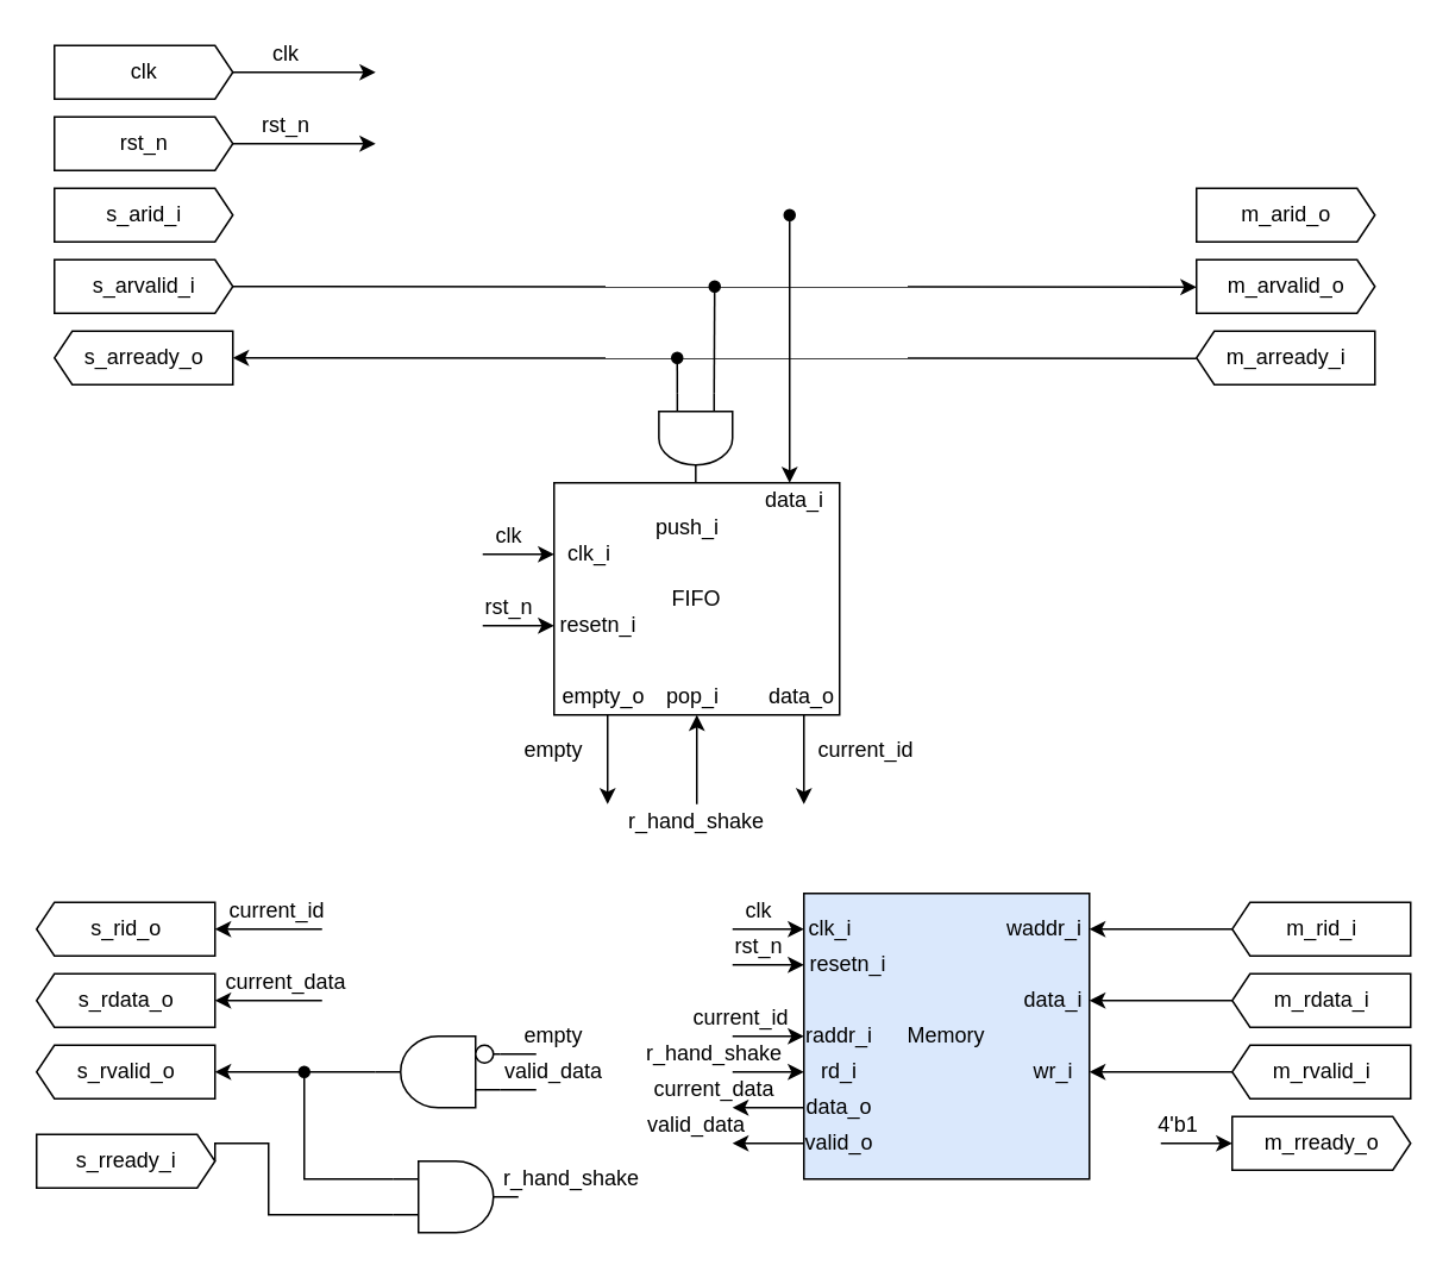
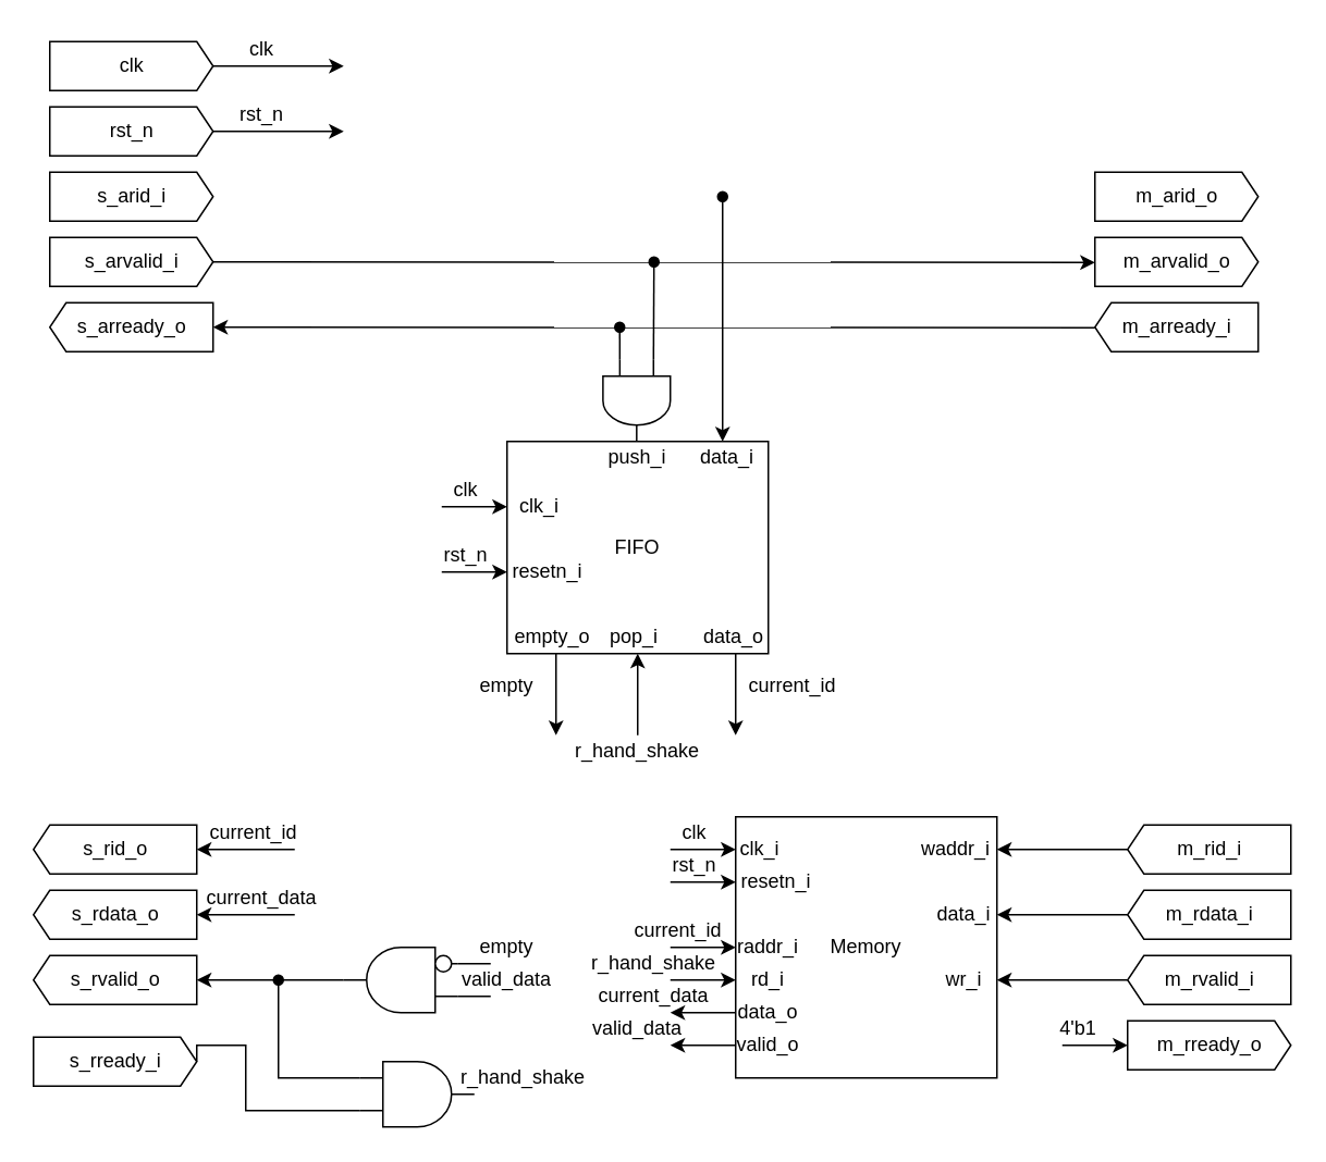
  <mxCell id="0" />
  <mxCell id="1" parent="0" />
  <mxCell id="2" value="FIFO" style="rounded=0;whiteSpace=wrap;html=1;" parent="1" vertex="1"><mxGeometry x="310" y="270" width="160" height="130" as="geometry" /></mxCell>
  <mxCell id="3" value="data_i" style="text;html=1;strokeColor=none;fillColor=none;align=center;verticalAlign=middle;whiteSpace=wrap;rounded=0;" parent="1" vertex="1"><mxGeometry x="420" y="270" width="50" height="20" as="geometry" /></mxCell>
- <mxCell id="4" value="push_i" style="text;html=1;strokeColor=none;fillColor=none;align=center;verticalAlign=middle;whiteSpace=wrap;rounded=0;" parent="1" vertex="1"><mxGeometry x="360" y="285" width="50" height="20" as="geometry" /></mxCell>
+ <mxCell id="4" value="push_i" style="text;html=1;strokeColor=none;fillColor=none;align=center;verticalAlign=middle;whiteSpace=wrap;rounded=0;" parent="1" vertex="1"><mxGeometry x="365" y="270" width="50" height="20" as="geometry" /></mxCell>
  <mxCell id="5" value="data_o" style="text;html=1;strokeColor=none;fillColor=none;align=center;verticalAlign=middle;whiteSpace=wrap;rounded=0;" parent="1" vertex="1"><mxGeometry x="430" y="380" width="37.5" height="20" as="geometry" /></mxCell>
  <mxCell id="6" value="empty_o" style="text;html=1;strokeColor=none;fillColor=none;align=center;verticalAlign=middle;whiteSpace=wrap;rounded=0;" parent="1" vertex="1"><mxGeometry x="312.5" y="380" width="50" height="20" as="geometry" /></mxCell>
  <mxCell id="7" value="pop_i" style="text;html=1;strokeColor=none;fillColor=none;align=center;verticalAlign=middle;whiteSpace=wrap;rounded=0;" parent="1" vertex="1"><mxGeometry x="362.5" y="380" width="50" height="20" as="geometry" /></mxCell>
  <mxCell id="8" value="m_rid_i" style="html=1;shadow=0;dashed=0;align=center;verticalAlign=middle;shape=mxgraph.arrows2.arrow;dy=0;dx=10;notch=0;direction=west;" parent="1" vertex="1"><mxGeometry x="690" y="505" width="100" height="30" as="geometry" /></mxCell>
  <mxCell id="9" value="m_rdata_i" style="html=1;shadow=0;dashed=0;align=center;verticalAlign=middle;shape=mxgraph.arrows2.arrow;dy=0;dx=10;notch=0;direction=west;" parent="1" vertex="1"><mxGeometry x="690" y="545" width="100" height="30" as="geometry" /></mxCell>
  <mxCell id="10" value="m_rvalid_i" style="html=1;shadow=0;dashed=0;align=center;verticalAlign=middle;shape=mxgraph.arrows2.arrow;dy=0;dx=10;notch=0;direction=west;" parent="1" vertex="1"><mxGeometry x="690" y="585" width="100" height="30" as="geometry" /></mxCell>
  <mxCell id="11" value="m_rready_o" style="html=1;shadow=0;dashed=0;align=center;verticalAlign=middle;shape=mxgraph.arrows2.arrow;dy=0;dx=10;notch=0;" parent="1" vertex="1"><mxGeometry x="690" y="625" width="100" height="30" as="geometry" /></mxCell>
  <mxCell id="12" value="clk_i" style="text;html=1;strokeColor=none;fillColor=none;align=center;verticalAlign=middle;whiteSpace=wrap;rounded=0;" parent="1" vertex="1"><mxGeometry x="310" y="300" width="40" height="20" as="geometry" /></mxCell>
  <mxCell id="13" value="resetn_i" style="text;html=1;strokeColor=none;fillColor=none;align=center;verticalAlign=middle;whiteSpace=wrap;rounded=0;" parent="1" vertex="1"><mxGeometry x="310" y="340" width="50" height="20" as="geometry" /></mxCell>
  <mxCell id="14" value="" style="endArrow=classic;html=1;endFill=1;" parent="1" edge="1"><mxGeometry width="50" height="50" relative="1" as="geometry"><mxPoint x="130" y="40" as="sourcePoint" /><mxPoint x="210" y="40" as="targetPoint" /></mxGeometry></mxCell>
  <mxCell id="15" value="" style="endArrow=classic;html=1;endFill=1;" parent="1" edge="1"><mxGeometry width="50" height="50" relative="1" as="geometry"><mxPoint x="130" y="80" as="sourcePoint" /><mxPoint x="210" y="80" as="targetPoint" /></mxGeometry></mxCell>
  <mxCell id="16" value="" style="endArrow=classic;html=1;entryX=0;entryY=0.5;entryDx=0;entryDy=0;entryPerimeter=0;endFill=1;" parent="1" edge="1"><mxGeometry width="50" height="50" relative="1" as="geometry"><mxPoint x="130" y="160" as="sourcePoint" /><mxPoint x="670" y="160.34" as="targetPoint" /></mxGeometry></mxCell>
  <mxCell id="17" value="" style="endArrow=none;html=1;entryX=0;entryY=0.5;entryDx=0;entryDy=0;entryPerimeter=0;startArrow=classic;startFill=1;" parent="1" edge="1"><mxGeometry width="50" height="50" relative="1" as="geometry"><mxPoint x="130" y="200" as="sourcePoint" /><mxPoint x="670" y="200.34" as="targetPoint" /></mxGeometry></mxCell>
  <mxCell id="18" value="" style="verticalLabelPosition=bottom;shadow=0;dashed=0;align=center;html=1;verticalAlign=top;shape=mxgraph.electrical.logic_gates.logic_gate;operation=and;direction=south;" parent="1" vertex="1"><mxGeometry x="368.75" y="220" width="41.25" height="50" as="geometry" /></mxCell>
  <mxCell id="19" value="" style="endArrow=oval;html=1;exitX=0;exitY=0.75;exitDx=0;exitDy=0;exitPerimeter=0;endFill=1;" parent="1" source="18" edge="1"><mxGeometry width="50" height="50" relative="1" as="geometry"><mxPoint x="300" y="320" as="sourcePoint" /><mxPoint x="379" y="200" as="targetPoint" /></mxGeometry></mxCell>
  <mxCell id="20" value="" style="endArrow=oval;html=1;exitX=0;exitY=0.25;exitDx=0;exitDy=0;exitPerimeter=0;endFill=1;" parent="1" source="18" edge="1"><mxGeometry width="50" height="50" relative="1" as="geometry"><mxPoint x="420" y="260" as="sourcePoint" /><mxPoint x="400" y="160" as="targetPoint" /></mxGeometry></mxCell>
  <mxCell id="21" value="" style="endArrow=oval;html=1;endFill=1;startArrow=classic;startFill=1;" parent="1" edge="1"><mxGeometry width="50" height="50" relative="1" as="geometry"><mxPoint x="442" y="270" as="sourcePoint" /><mxPoint x="442" y="120" as="targetPoint" /></mxGeometry></mxCell>
  <mxCell id="22" value="clk" style="text;html=1;strokeColor=none;fillColor=none;align=center;verticalAlign=middle;whiteSpace=wrap;rounded=0;" parent="1" vertex="1"><mxGeometry x="140" y="20" width="40" height="20" as="geometry" /></mxCell>
  <mxCell id="23" value="rst_n" style="text;html=1;strokeColor=none;fillColor=none;align=center;verticalAlign=middle;whiteSpace=wrap;rounded=0;" parent="1" vertex="1"><mxGeometry x="140" y="60" width="40" height="20" as="geometry" /></mxCell>
- <mxCell id="24" value="Memory" style="rounded=0;whiteSpace=wrap;html=1;fillColor=#dae8fc;" parent="1" vertex="1"><mxGeometry x="450" y="500" width="160" height="160" as="geometry" /></mxCell>
+ <mxCell id="24" value="Memory" style="rounded=0;whiteSpace=wrap;html=1;" parent="1" vertex="1"><mxGeometry x="450" y="500" width="160" height="160" as="geometry" /></mxCell>
  <mxCell id="25" value="empty" style="text;html=1;strokeColor=none;fillColor=none;align=center;verticalAlign=middle;whiteSpace=wrap;rounded=0;" parent="1" vertex="1"><mxGeometry x="290" y="410" width="40" height="20" as="geometry" /></mxCell>
  <mxCell id="26" value="waddr_i" style="text;html=1;strokeColor=none;fillColor=none;align=center;verticalAlign=middle;whiteSpace=wrap;rounded=0;dashed=1;" parent="1" vertex="1"><mxGeometry x="560" y="510" width="50" height="20" as="geometry" /></mxCell>
  <mxCell id="27" value="rd_i" style="text;html=1;strokeColor=none;fillColor=none;align=center;verticalAlign=middle;whiteSpace=wrap;rounded=0;dashed=1;" parent="1" vertex="1"><mxGeometry x="450" y="590" width="40" height="20" as="geometry" /></mxCell>
  <mxCell id="28" value="wr_i" style="text;html=1;strokeColor=none;fillColor=none;align=center;verticalAlign=middle;whiteSpace=wrap;rounded=0;dashed=1;" parent="1" vertex="1"><mxGeometry x="570" y="590" width="40" height="20" as="geometry" /></mxCell>
  <mxCell id="29" value="data_i" style="text;html=1;strokeColor=none;fillColor=none;align=center;verticalAlign=middle;whiteSpace=wrap;rounded=0;dashed=1;" parent="1" vertex="1"><mxGeometry x="570" y="550" width="40" height="20" as="geometry" /></mxCell>
  <mxCell id="30" value="clk_i" style="text;html=1;strokeColor=none;fillColor=none;align=center;verticalAlign=middle;whiteSpace=wrap;rounded=0;dashed=1;" parent="1" vertex="1"><mxGeometry x="450" y="510" width="30" height="20" as="geometry" /></mxCell>
  <mxCell id="31" value="data_o" style="text;html=1;strokeColor=none;fillColor=none;align=center;verticalAlign=middle;whiteSpace=wrap;rounded=0;dashed=1;" parent="1" vertex="1"><mxGeometry x="450" y="610" width="40" height="20" as="geometry" /></mxCell>
  <mxCell id="32" value="resetn_i" style="text;html=1;strokeColor=none;fillColor=none;align=center;verticalAlign=middle;whiteSpace=wrap;rounded=0;dashed=1;" parent="1" vertex="1"><mxGeometry x="450" y="530" width="50" height="20" as="geometry" /></mxCell>
  <mxCell id="33" value="valid_o" style="text;html=1;strokeColor=none;fillColor=none;align=center;verticalAlign=middle;whiteSpace=wrap;rounded=0;dashed=1;" parent="1" vertex="1"><mxGeometry x="450" y="630" width="40" height="20" as="geometry" /></mxCell>
  <mxCell id="34" value="raddr_i" style="text;html=1;strokeColor=none;fillColor=none;align=center;verticalAlign=middle;whiteSpace=wrap;rounded=0;dashed=1;" parent="1" vertex="1"><mxGeometry x="450" y="570" width="40" height="20" as="geometry" /></mxCell>
  <mxCell id="35" value="" style="endArrow=classic;html=1;" parent="1" edge="1"><mxGeometry width="50" height="50" relative="1" as="geometry"><mxPoint x="650" y="640" as="sourcePoint" /><mxPoint x="690" y="640" as="targetPoint" /></mxGeometry></mxCell>
  <mxCell id="36" value="4'b1" style="text;html=1;strokeColor=none;fillColor=none;align=center;verticalAlign=middle;whiteSpace=wrap;rounded=0;" parent="1" vertex="1"><mxGeometry x="640" y="620" width="40" height="20" as="geometry" /></mxCell>
  <mxCell id="37" value="" style="endArrow=classic;html=1;" parent="1" edge="1"><mxGeometry width="50" height="50" relative="1" as="geometry"><mxPoint x="690" y="520" as="sourcePoint" /><mxPoint x="610" y="520" as="targetPoint" /></mxGeometry></mxCell>
  <mxCell id="38" value="" style="endArrow=classic;html=1;" parent="1" edge="1"><mxGeometry width="50" height="50" relative="1" as="geometry"><mxPoint x="690" y="560" as="sourcePoint" /><mxPoint x="610" y="560" as="targetPoint" /></mxGeometry></mxCell>
  <mxCell id="39" value="" style="endArrow=classic;html=1;" parent="1" edge="1"><mxGeometry width="50" height="50" relative="1" as="geometry"><mxPoint x="690" y="600" as="sourcePoint" /><mxPoint x="610" y="600" as="targetPoint" /></mxGeometry></mxCell>
  <mxCell id="40" value="" style="endArrow=classic;html=1;" parent="1" edge="1"><mxGeometry width="50" height="50" relative="1" as="geometry"><mxPoint x="340" y="400" as="sourcePoint" /><mxPoint x="340" y="450" as="targetPoint" /></mxGeometry></mxCell>
  <mxCell id="41" value="" style="endArrow=none;html=1;startArrow=classic;startFill=1;endFill=0;" parent="1" edge="1"><mxGeometry width="50" height="50" relative="1" as="geometry"><mxPoint x="390" y="400" as="sourcePoint" /><mxPoint x="390" y="450" as="targetPoint" /></mxGeometry></mxCell>
  <mxCell id="42" value="" style="endArrow=classic;html=1;" parent="1" edge="1"><mxGeometry width="50" height="50" relative="1" as="geometry"><mxPoint x="450" y="400" as="sourcePoint" /><mxPoint x="450" y="450" as="targetPoint" /></mxGeometry></mxCell>
  <mxCell id="43" value="current_id" style="text;html=1;strokeColor=none;fillColor=none;align=center;verticalAlign=middle;whiteSpace=wrap;rounded=0;" parent="1" vertex="1"><mxGeometry x="460" y="410" width="50" height="20" as="geometry" /></mxCell>
  <mxCell id="44" value="" style="endArrow=classic;html=1;" parent="1" edge="1"><mxGeometry width="50" height="50" relative="1" as="geometry"><mxPoint x="180" y="520" as="sourcePoint" /><mxPoint x="120" y="520" as="targetPoint" /></mxGeometry></mxCell>
  <mxCell id="45" value="s_rid_o" style="html=1;shadow=0;dashed=0;align=center;verticalAlign=middle;shape=mxgraph.arrows2.arrow;dy=0;dx=10;notch=0;direction=west;" parent="1" vertex="1"><mxGeometry x="20" y="505" width="100" height="30" as="geometry" /></mxCell>
  <mxCell id="46" value="s_rdata_o" style="html=1;shadow=0;dashed=0;align=center;verticalAlign=middle;shape=mxgraph.arrows2.arrow;dy=0;dx=10;notch=0;direction=west;" parent="1" vertex="1"><mxGeometry x="20" y="545" width="100" height="30" as="geometry" /></mxCell>
  <mxCell id="47" value="s_rvalid_o" style="html=1;shadow=0;dashed=0;align=center;verticalAlign=middle;shape=mxgraph.arrows2.arrow;dy=0;dx=10;notch=0;direction=west;" parent="1" vertex="1"><mxGeometry x="20" y="585" width="100" height="30" as="geometry" /></mxCell>
  <mxCell id="48" value="s_rready_i" style="html=1;shadow=0;dashed=0;align=center;verticalAlign=middle;shape=mxgraph.arrows2.arrow;dy=0;dx=10;notch=0;" parent="1" vertex="1"><mxGeometry x="20" y="635" width="100" height="30" as="geometry" /></mxCell>
  <mxCell id="49" value="current_id" style="text;html=1;strokeColor=none;fillColor=none;align=center;verticalAlign=middle;whiteSpace=wrap;rounded=0;" parent="1" vertex="1"><mxGeometry x="130" y="500" width="50" height="20" as="geometry" /></mxCell>
  <mxCell id="50" value="" style="endArrow=classic;html=1;" parent="1" edge="1"><mxGeometry width="50" height="50" relative="1" as="geometry"><mxPoint x="450" y="620" as="sourcePoint" /><mxPoint x="410" y="620" as="targetPoint" /></mxGeometry></mxCell>
  <mxCell id="51" value="current_data" style="text;html=1;strokeColor=none;fillColor=none;align=center;verticalAlign=middle;whiteSpace=wrap;rounded=0;" parent="1" vertex="1"><mxGeometry x="380" y="600" width="40" height="20" as="geometry" /></mxCell>
  <mxCell id="52" value="" style="endArrow=classic;html=1;" parent="1" edge="1"><mxGeometry width="50" height="50" relative="1" as="geometry"><mxPoint x="180" y="560" as="sourcePoint" /><mxPoint x="120" y="560" as="targetPoint" /></mxGeometry></mxCell>
  <mxCell id="53" value="current_data" style="text;html=1;strokeColor=none;fillColor=none;align=center;verticalAlign=middle;whiteSpace=wrap;rounded=0;" parent="1" vertex="1"><mxGeometry x="140" y="540" width="40" height="20" as="geometry" /></mxCell>
  <mxCell id="54" value="" style="verticalLabelPosition=bottom;shadow=0;dashed=0;align=center;html=1;verticalAlign=top;shape=mxgraph.electrical.logic_gates.logic_gate;operation=and;direction=west;" parent="1" vertex="1"><mxGeometry x="210" y="580" width="70" height="40" as="geometry" /></mxCell>
  <mxCell id="55" value="" style="endArrow=classic;html=1;" parent="1" edge="1"><mxGeometry width="50" height="50" relative="1" as="geometry"><mxPoint x="210" y="600" as="sourcePoint" /><mxPoint x="120" y="600" as="targetPoint" /></mxGeometry></mxCell>
  <mxCell id="56" value="" style="endArrow=none;html=1;" parent="1" edge="1"><mxGeometry width="50" height="50" relative="1" as="geometry"><mxPoint x="280" y="590" as="sourcePoint" /><mxPoint x="300" y="590" as="targetPoint" /></mxGeometry></mxCell>
  <mxCell id="57" value="" style="endArrow=none;html=1;" parent="1" edge="1"><mxGeometry width="50" height="50" relative="1" as="geometry"><mxPoint x="280" y="610" as="sourcePoint" /><mxPoint x="300" y="610" as="targetPoint" /></mxGeometry></mxCell>
  <mxCell id="58" value="empty" style="text;html=1;strokeColor=none;fillColor=none;align=center;verticalAlign=middle;whiteSpace=wrap;rounded=0;" parent="1" vertex="1"><mxGeometry x="290" y="570" width="40" height="20" as="geometry" /></mxCell>
  <mxCell id="59" value="" style="ellipse;whiteSpace=wrap;html=1;aspect=fixed;" parent="1" vertex="1"><mxGeometry x="266" y="585" width="10" height="10" as="geometry" /></mxCell>
  <mxCell id="60" value="" style="endArrow=classic;html=1;" parent="1" edge="1"><mxGeometry width="50" height="50" relative="1" as="geometry"><mxPoint x="450" y="640" as="sourcePoint" /><mxPoint x="410" y="640" as="targetPoint" /></mxGeometry></mxCell>
  <mxCell id="61" value="valid_data" style="text;html=1;strokeColor=none;fillColor=none;align=center;verticalAlign=middle;whiteSpace=wrap;rounded=0;" parent="1" vertex="1"><mxGeometry x="370" y="620" width="40" height="20" as="geometry" /></mxCell>
  <mxCell id="62" value="valid_data" style="text;html=1;strokeColor=none;fillColor=none;align=center;verticalAlign=middle;whiteSpace=wrap;rounded=0;" parent="1" vertex="1"><mxGeometry x="290" y="590" width="40" height="20" as="geometry" /></mxCell>
  <mxCell id="63" value="" style="endArrow=none;html=1;startArrow=classic;startFill=1;endFill=0;" parent="1" edge="1"><mxGeometry width="50" height="50" relative="1" as="geometry"><mxPoint x="450" y="580" as="sourcePoint" /><mxPoint x="410" y="580" as="targetPoint" /></mxGeometry></mxCell>
  <mxCell id="64" value="current_id" style="text;html=1;strokeColor=none;fillColor=none;align=center;verticalAlign=middle;whiteSpace=wrap;rounded=0;" parent="1" vertex="1"><mxGeometry x="390" y="560" width="50" height="20" as="geometry" /></mxCell>
  <mxCell id="65" value="" style="endArrow=none;html=1;startArrow=classic;startFill=1;endFill=0;" parent="1" edge="1"><mxGeometry width="50" height="50" relative="1" as="geometry"><mxPoint x="450" y="600" as="sourcePoint" /><mxPoint x="410" y="600" as="targetPoint" /></mxGeometry></mxCell>
  <mxCell id="66" value="" style="verticalLabelPosition=bottom;shadow=0;dashed=0;align=center;html=1;verticalAlign=top;shape=mxgraph.electrical.logic_gates.logic_gate;operation=and;direction=east;" parent="1" vertex="1"><mxGeometry x="220" y="650" width="70" height="40" as="geometry" /></mxCell>
  <mxCell id="67" value="" style="endArrow=none;html=1;startArrow=oval;startFill=1;entryX=0;entryY=0.25;entryDx=0;entryDy=0;entryPerimeter=0;edgeStyle=orthogonalEdgeStyle;rounded=0;" parent="1" target="66" edge="1"><mxGeometry width="50" height="50" relative="1" as="geometry"><mxPoint x="170" y="600" as="sourcePoint" /><mxPoint x="220" y="610" as="targetPoint" /><Array as="points"><mxPoint x="170" y="660" /></Array></mxGeometry></mxCell>
  <mxCell id="68" value="" style="endArrow=none;html=1;entryX=0;entryY=0.75;entryDx=0;entryDy=0;entryPerimeter=0;exitX=1;exitY=0.5;exitDx=0;exitDy=0;exitPerimeter=0;edgeStyle=orthogonalEdgeStyle;rounded=0;" parent="1" source="48" target="66" edge="1"><mxGeometry width="50" height="50" relative="1" as="geometry"><mxPoint x="140" y="690" as="sourcePoint" /><mxPoint x="190" y="660" as="targetPoint" /><Array as="points"><mxPoint x="150" y="640" /><mxPoint x="150" y="680" /></Array></mxGeometry></mxCell>
  <mxCell id="69" value="r_hand_shake" style="text;html=1;strokeColor=none;fillColor=none;align=center;verticalAlign=middle;whiteSpace=wrap;rounded=0;" parent="1" vertex="1"><mxGeometry x="290" y="650" width="60" height="20" as="geometry" /></mxCell>
  <mxCell id="70" value="r_hand_shake" style="text;html=1;strokeColor=none;fillColor=none;align=center;verticalAlign=middle;whiteSpace=wrap;rounded=0;" parent="1" vertex="1"><mxGeometry x="370" y="450" width="40" height="20" as="geometry" /></mxCell>
  <mxCell id="71" value="r_hand_shake" style="text;html=1;strokeColor=none;fillColor=none;align=center;verticalAlign=middle;whiteSpace=wrap;rounded=0;" parent="1" vertex="1"><mxGeometry x="380" y="580" width="40" height="20" as="geometry" /></mxCell>
  <mxCell id="72" value="" style="endArrow=classic;html=1;" parent="1" edge="1"><mxGeometry width="50" height="50" relative="1" as="geometry"><mxPoint x="270" y="310" as="sourcePoint" /><mxPoint x="310" y="310" as="targetPoint" /></mxGeometry></mxCell>
  <mxCell id="73" value="" style="endArrow=classic;html=1;" parent="1" edge="1"><mxGeometry width="50" height="50" relative="1" as="geometry"><mxPoint x="270" y="350" as="sourcePoint" /><mxPoint x="310" y="350" as="targetPoint" /></mxGeometry></mxCell>
  <mxCell id="74" value="" style="endArrow=classic;html=1;" parent="1" edge="1"><mxGeometry width="50" height="50" relative="1" as="geometry"><mxPoint x="410" y="520" as="sourcePoint" /><mxPoint x="450" y="520" as="targetPoint" /></mxGeometry></mxCell>
  <mxCell id="75" value="" style="endArrow=classic;html=1;" parent="1" edge="1"><mxGeometry width="50" height="50" relative="1" as="geometry"><mxPoint x="410" y="540" as="sourcePoint" /><mxPoint x="450" y="540" as="targetPoint" /></mxGeometry></mxCell>
  <mxCell id="76" value="clk" style="text;html=1;strokeColor=none;fillColor=none;align=center;verticalAlign=middle;whiteSpace=wrap;rounded=0;" parent="1" vertex="1"><mxGeometry x="270" y="290" width="30" height="20" as="geometry" /></mxCell>
  <mxCell id="77" value="clk" style="text;html=1;strokeColor=none;fillColor=none;align=center;verticalAlign=middle;whiteSpace=wrap;rounded=0;" parent="1" vertex="1"><mxGeometry x="410" y="500" width="30" height="20" as="geometry" /></mxCell>
  <mxCell id="78" value="rst_n" style="text;html=1;strokeColor=none;fillColor=none;align=center;verticalAlign=middle;whiteSpace=wrap;rounded=0;" parent="1" vertex="1"><mxGeometry x="270" y="330" width="30" height="20" as="geometry" /></mxCell>
  <mxCell id="79" value="rst_n" style="text;html=1;strokeColor=none;fillColor=none;align=center;verticalAlign=middle;whiteSpace=wrap;rounded=0;" parent="1" vertex="1"><mxGeometry x="410" y="520" width="30" height="20" as="geometry" /></mxCell>
  <mxCell id="80" value="clk" style="html=1;shadow=0;dashed=0;align=center;verticalAlign=middle;shape=mxgraph.arrows2.arrow;dy=0;dx=10;notch=0;" parent="1" vertex="1"><mxGeometry x="30" y="25" width="100" height="30" as="geometry" /></mxCell>
  <mxCell id="81" value="rst_n" style="html=1;shadow=0;dashed=0;align=center;verticalAlign=middle;shape=mxgraph.arrows2.arrow;dy=0;dx=10;notch=0;" parent="1" vertex="1"><mxGeometry x="30" y="65" width="100" height="30" as="geometry" /></mxCell>
  <mxCell id="82" value="s_arid_i" style="html=1;shadow=0;dashed=0;align=center;verticalAlign=middle;shape=mxgraph.arrows2.arrow;dy=0;dx=10;notch=0;" parent="1" vertex="1"><mxGeometry x="30" y="105" width="100" height="30" as="geometry" /></mxCell>
  <mxCell id="83" value="s_arvalid_i" style="html=1;shadow=0;dashed=0;align=center;verticalAlign=middle;shape=mxgraph.arrows2.arrow;dy=0;dx=10;notch=0;" parent="1" vertex="1"><mxGeometry x="30" y="145" width="100" height="30" as="geometry" /></mxCell>
  <mxCell id="84" value="s_arready_o" style="html=1;shadow=0;dashed=0;align=center;verticalAlign=middle;shape=mxgraph.arrows2.arrow;dy=0;dx=10;notch=0;direction=west;" parent="1" vertex="1"><mxGeometry x="30" y="185" width="100" height="30" as="geometry" /></mxCell>
  <mxCell id="85" value="m_arid_o" style="html=1;shadow=0;dashed=0;align=center;verticalAlign=middle;shape=mxgraph.arrows2.arrow;dy=0;dx=10;notch=0;" parent="1" vertex="1"><mxGeometry x="670" y="105" width="100" height="30" as="geometry" /></mxCell>
  <mxCell id="86" value="m_arvalid_o" style="html=1;shadow=0;dashed=0;align=center;verticalAlign=middle;shape=mxgraph.arrows2.arrow;dy=0;dx=10;notch=0;" parent="1" vertex="1"><mxGeometry x="670" y="145" width="100" height="30" as="geometry" /></mxCell>
  <mxCell id="87" value="m_arready_i" style="html=1;shadow=0;dashed=0;align=center;verticalAlign=middle;shape=mxgraph.arrows2.arrow;dy=0;dx=10;notch=0;direction=west;" parent="1" vertex="1"><mxGeometry x="670" y="185" width="100" height="30" as="geometry" /></mxCell>
